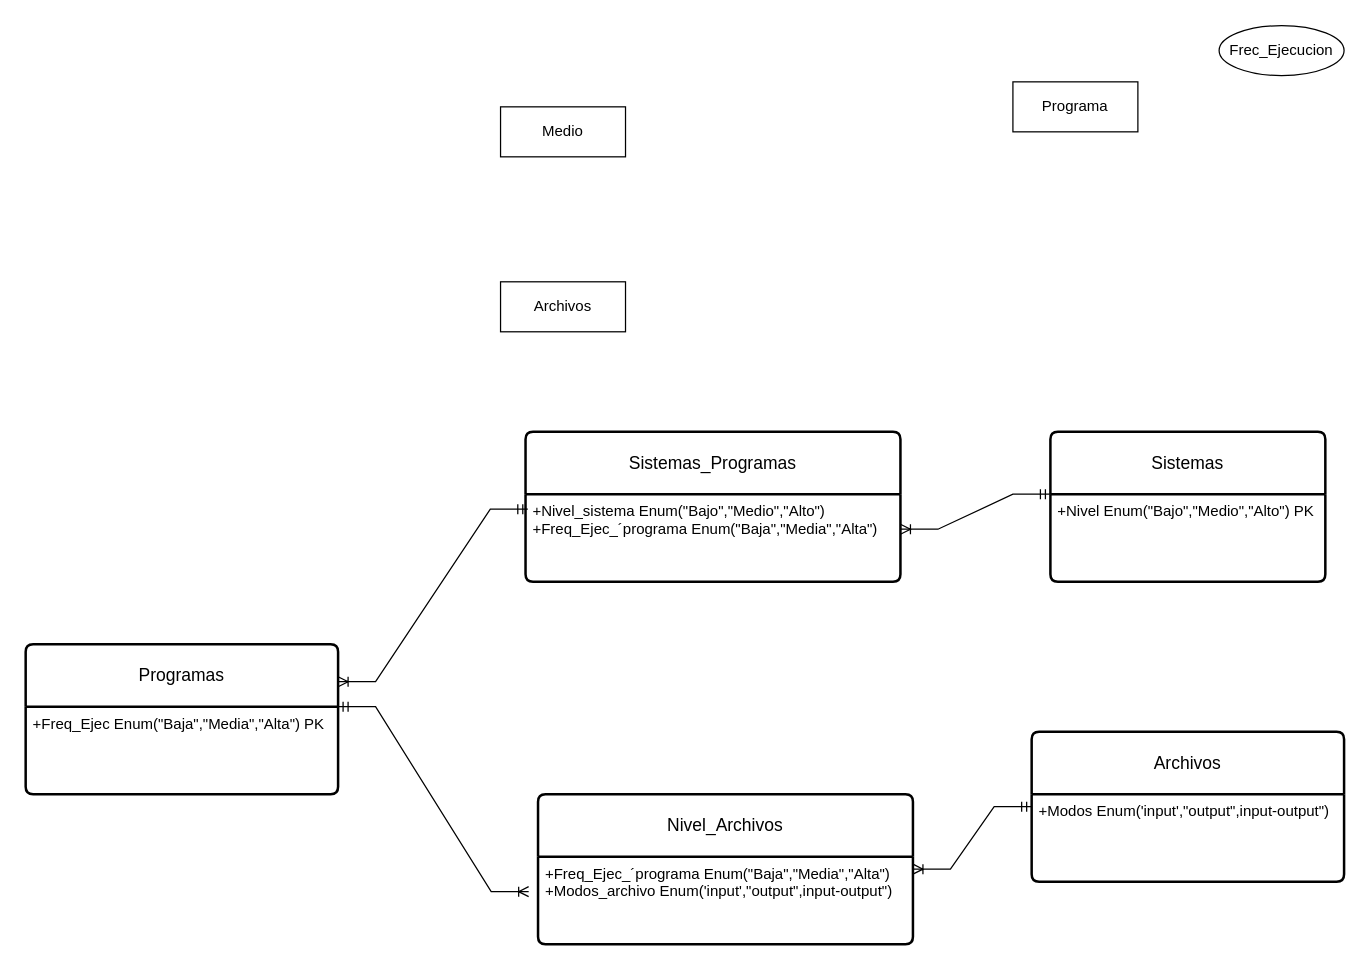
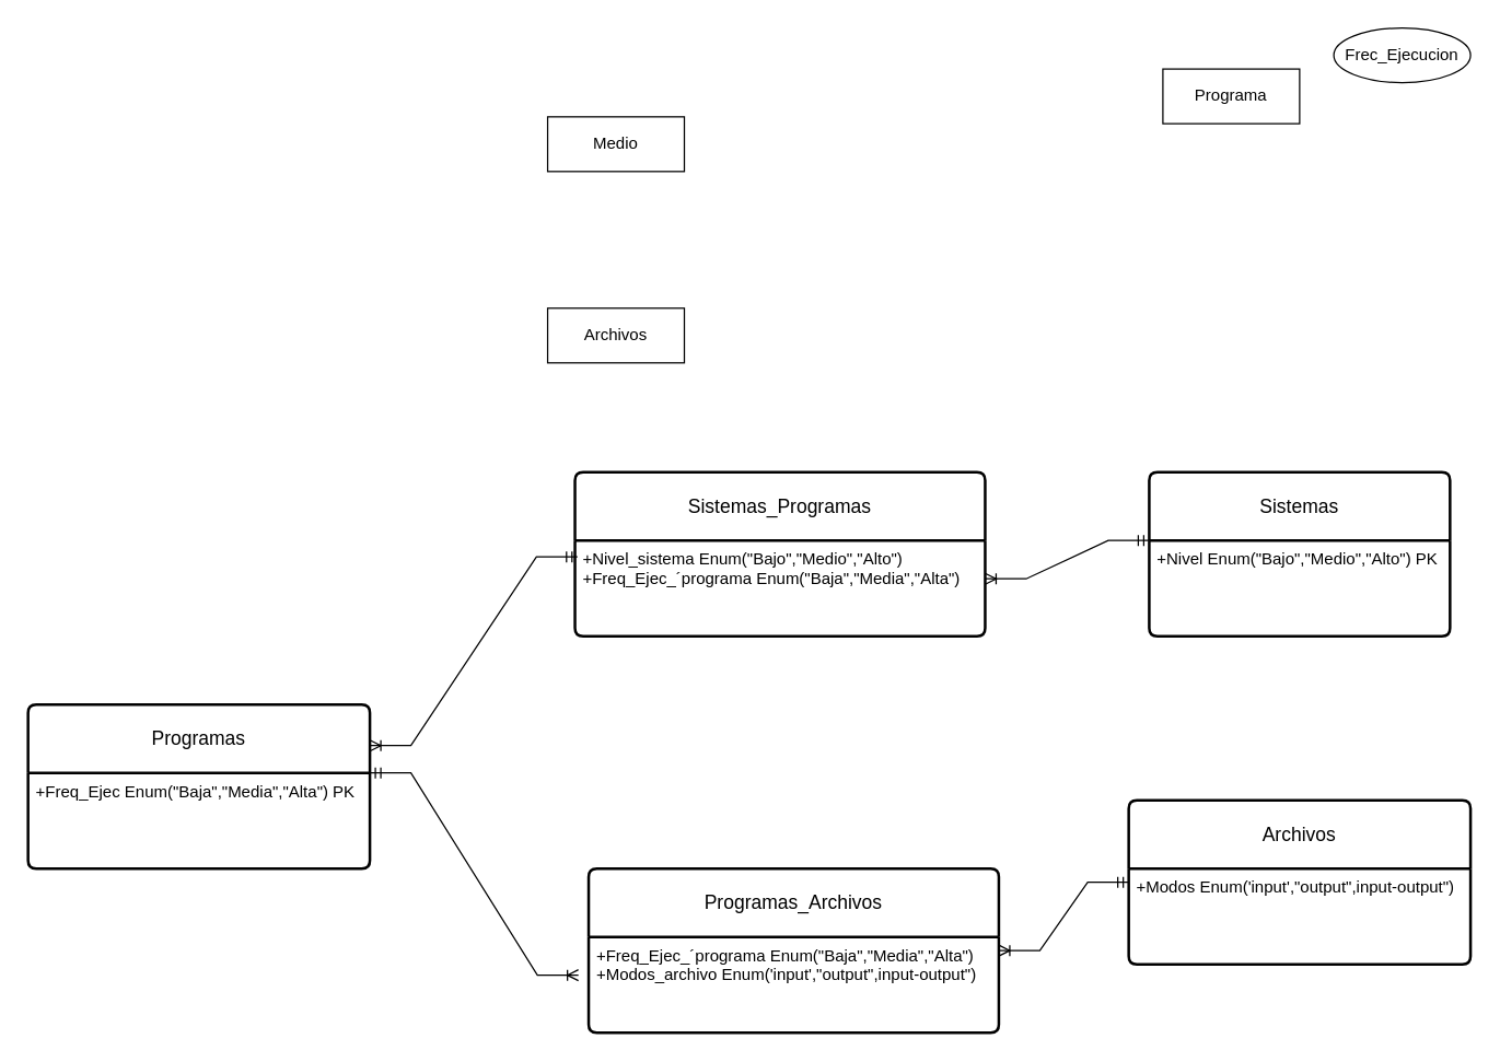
  <mxCell id="0" />
  <mxCell id="1" parent="0" />
  <mxCell id="2" value="Medio" style="whiteSpace=wrap;html=1;align=center;" vertex="1" parent="1"><mxGeometry x="400" y="85" width="100" height="40" as="geometry" /></mxCell>
- <mxCell id="3" value="Programa" style="whiteSpace=wrap;html=1;align=center;" vertex="1" parent="1"><mxGeometry x="810" y="65" width="100" height="40" as="geometry" /></mxCell>
+ <mxCell id="3" value="Programa" style="whiteSpace=wrap;html=1;align=center;" vertex="1" parent="1"><mxGeometry x="850" y="50" width="100" height="40" as="geometry" /></mxCell>
  <mxCell id="4" value="Frec_Ejecucion" style="ellipse;whiteSpace=wrap;html=1;align=center;" vertex="1" parent="1"><mxGeometry x="975" y="20" width="100" height="40" as="geometry" /></mxCell>
  <mxCell id="5" value="Archivos" style="whiteSpace=wrap;html=1;align=center;" vertex="1" parent="1"><mxGeometry x="400" y="225" width="100" height="40" as="geometry" /></mxCell>
  <mxCell id="6" value="Sistemas" style="swimlane;childLayout=stackLayout;horizontal=1;startSize=50;horizontalStack=0;rounded=1;fontSize=14;fontStyle=0;strokeWidth=2;resizeParent=0;resizeLast=1;shadow=0;dashed=0;align=center;arcSize=4;whiteSpace=wrap;html=1;" vertex="1" parent="1"><mxGeometry x="840" y="345" width="220" height="120" as="geometry" /></mxCell>
  <mxCell id="7" value="+Nivel Enum(&quot;Bajo&quot;,&quot;Medio&quot;,&quot;Alto&quot;) PK" style="align=left;strokeColor=none;fillColor=none;spacingLeft=4;fontSize=12;verticalAlign=top;resizable=0;rotatable=0;part=1;html=1;" vertex="1" parent="6"><mxGeometry y="50" width="220" height="70" as="geometry" /></mxCell>
  <mxCell id="8" value="Programas" style="swimlane;childLayout=stackLayout;horizontal=1;startSize=50;horizontalStack=0;rounded=1;fontSize=14;fontStyle=0;strokeWidth=2;resizeParent=0;resizeLast=1;shadow=0;dashed=0;align=center;arcSize=4;whiteSpace=wrap;html=1;" vertex="1" parent="1"><mxGeometry x="20" y="515" width="250" height="120" as="geometry" /></mxCell>
  <mxCell id="9" value="+Freq_Ejec Enum(&quot;Baja&quot;,&quot;Media&quot;,&quot;Alta&quot;) PK" style="align=left;strokeColor=none;fillColor=none;spacingLeft=4;fontSize=12;verticalAlign=top;resizable=0;rotatable=0;part=1;html=1;" vertex="1" parent="8"><mxGeometry y="50" width="250" height="70" as="geometry" /></mxCell>
  <mxCell id="10" value="Archivos" style="swimlane;childLayout=stackLayout;horizontal=1;startSize=50;horizontalStack=0;rounded=1;fontSize=14;fontStyle=0;strokeWidth=2;resizeParent=0;resizeLast=1;shadow=0;dashed=0;align=center;arcSize=4;whiteSpace=wrap;html=1;" vertex="1" parent="1"><mxGeometry x="825" y="585" width="250" height="120" as="geometry" /></mxCell>
  <mxCell id="11" value="+Modos Enum('input',&quot;output&quot;,input-output&quot;)" style="align=left;strokeColor=none;fillColor=none;spacingLeft=4;fontSize=12;verticalAlign=top;resizable=0;rotatable=0;part=1;html=1;" vertex="1" parent="10"><mxGeometry y="50" width="250" height="70" as="geometry" /></mxCell>
- <mxCell id="12" value="Nivel_Archivos" style="swimlane;childLayout=stackLayout;horizontal=1;startSize=50;horizontalStack=0;rounded=1;fontSize=14;fontStyle=0;strokeWidth=2;resizeParent=0;resizeLast=1;shadow=0;dashed=0;align=center;arcSize=4;whiteSpace=wrap;html=1;" vertex="1" parent="1"><mxGeometry x="430" y="635" width="300" height="120" as="geometry" /></mxCell>
+ <mxCell id="12" value="Programas_Archivos" style="swimlane;childLayout=stackLayout;horizontal=1;startSize=50;horizontalStack=0;rounded=1;fontSize=14;fontStyle=0;strokeWidth=2;resizeParent=0;resizeLast=1;shadow=0;dashed=0;align=center;arcSize=4;whiteSpace=wrap;html=1;" vertex="1" parent="1"><mxGeometry x="430" y="635" width="300" height="120" as="geometry" /></mxCell>
  <mxCell id="13" value="&lt;div&gt;+Freq_Ejec_´programa Enum(&quot;Baja&quot;,&quot;Media&quot;,&quot;Alta&quot;)&lt;/div&gt;+Modos_archivo Enum('input',&quot;output&quot;,input-output&quot;)" style="align=left;strokeColor=none;fillColor=none;spacingLeft=4;fontSize=12;verticalAlign=top;resizable=0;rotatable=0;part=1;html=1;" vertex="1" parent="12"><mxGeometry y="50" width="300" height="70" as="geometry" /></mxCell>
  <mxCell id="14" value="" style="edgeStyle=entityRelationEdgeStyle;fontSize=12;html=1;endArrow=ERoneToMany;startArrow=ERmandOne;rounded=0;entryX=-0.025;entryY=0.4;entryDx=0;entryDy=0;entryPerimeter=0;exitX=1;exitY=0;exitDx=0;exitDy=0;" edge="1" parent="1" source="9" target="13"><mxGeometry width="100" height="100" relative="1" as="geometry"><mxPoint x="550" y="555" as="sourcePoint" /><mxPoint x="690" y="335" as="targetPoint" /></mxGeometry></mxCell>
  <mxCell id="15" value="Sistemas_Programas" style="swimlane;childLayout=stackLayout;horizontal=1;startSize=50;horizontalStack=0;rounded=1;fontSize=14;fontStyle=0;strokeWidth=2;resizeParent=0;resizeLast=1;shadow=0;dashed=0;align=center;arcSize=4;whiteSpace=wrap;html=1;" vertex="1" parent="1"><mxGeometry x="420" y="345" width="300" height="120" as="geometry" /></mxCell>
  <mxCell id="16" value="&lt;div&gt;+Nivel_sistema Enum(&quot;Bajo&quot;,&quot;Medio&quot;,&quot;Alto&quot;)&lt;/div&gt;&lt;div&gt;+Freq_Ejec_´programa Enum(&quot;Baja&quot;,&quot;Media&quot;,&quot;Alta&quot;)&lt;/div&gt;" style="align=left;strokeColor=none;fillColor=none;spacingLeft=4;fontSize=12;verticalAlign=top;resizable=0;rotatable=0;part=1;html=1;" vertex="1" parent="15"><mxGeometry y="50" width="300" height="70" as="geometry" /></mxCell>
  <mxCell id="17" value="" style="edgeStyle=entityRelationEdgeStyle;fontSize=12;html=1;endArrow=ERoneToMany;startArrow=ERmandOne;rounded=0;entryX=1;entryY=0.5;entryDx=0;entryDy=0;exitX=0;exitY=0.5;exitDx=0;exitDy=0;" edge="1" parent="1" source="10" target="12"><mxGeometry width="100" height="100" relative="1" as="geometry"><mxPoint x="640" y="575" as="sourcePoint" /><mxPoint x="690" y="425" as="targetPoint" /></mxGeometry></mxCell>
  <mxCell id="18" value="" style="edgeStyle=entityRelationEdgeStyle;fontSize=12;html=1;endArrow=ERoneToMany;startArrow=ERmandOne;rounded=0;exitX=0.006;exitY=0.171;exitDx=0;exitDy=0;exitPerimeter=0;entryX=1;entryY=0.25;entryDx=0;entryDy=0;" edge="1" parent="1" source="16" target="8"><mxGeometry width="100" height="100" relative="1" as="geometry"><mxPoint x="470" y="525" as="sourcePoint" /><mxPoint x="570" y="425" as="targetPoint" /></mxGeometry></mxCell>
  <mxCell id="19" value="" style="edgeStyle=entityRelationEdgeStyle;fontSize=12;html=1;endArrow=ERoneToMany;startArrow=ERmandOne;rounded=0;entryX=1;entryY=0.4;entryDx=0;entryDy=0;entryPerimeter=0;exitX=0;exitY=0;exitDx=0;exitDy=0;" edge="1" parent="1" source="7" target="16"><mxGeometry width="100" height="100" relative="1" as="geometry"><mxPoint x="470" y="525" as="sourcePoint" /><mxPoint x="570" y="425" as="targetPoint" /></mxGeometry></mxCell>
